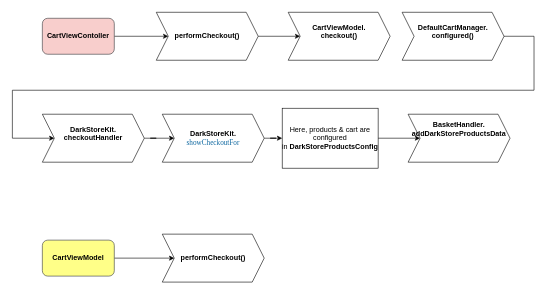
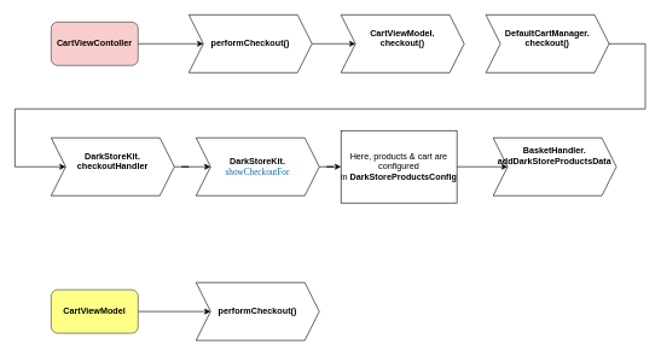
  <mxCell id="0" />
  <mxCell id="1" parent="0" />
  <mxCell id="2" value="" style="edgeStyle=orthogonalEdgeStyle;rounded=0;orthogonalLoop=1;jettySize=auto;html=1;" edge="1" parent="1" source="3" target="5"><mxGeometry relative="1" as="geometry" /></mxCell>
  <mxCell id="3" value="&lt;b&gt;CartViewContoller&lt;/b&gt;" style="rounded=1;whiteSpace=wrap;html=1;fillColor=#f8cecc;strokeColor=#36393d;" vertex="1" parent="1"><mxGeometry x="70" y="30" width="120" height="60" as="geometry" /></mxCell>
  <mxCell id="4" value="" style="edgeStyle=orthogonalEdgeStyle;rounded=0;orthogonalLoop=1;jettySize=auto;html=1;" edge="1" parent="1" source="5" target="6"><mxGeometry relative="1" as="geometry" /></mxCell>
  <mxCell id="5" value="&lt;b&gt;&lt;br&gt;performCheckout&lt;span class=&quot;s1&quot;&gt;()&lt;/span&gt;&lt;/b&gt;&lt;br&gt;&lt;div&gt;&lt;b&gt;&lt;span class=&quot;s1&quot;&gt;&lt;br&gt;&lt;/span&gt;&lt;/b&gt;&lt;/div&gt;" style="shape=step;perimeter=stepPerimeter;whiteSpace=wrap;html=1;fixedSize=1;" vertex="1" parent="1"><mxGeometry x="260" y="20" width="170" height="80" as="geometry" /></mxCell>
- <mxCell id="6" value="&lt;b&gt;CartViewModel.&lt;br&gt;checkout&lt;span class=&quot;s1&quot;&gt;()&lt;/span&gt;&lt;/b&gt;&lt;br&gt;&lt;div&gt;&lt;b&gt;&lt;span class=&quot;s1&quot;&gt;&lt;br&gt;&lt;/span&gt;&lt;/b&gt;&lt;/div&gt;" style="shape=step;perimeter=stepPerimeter;whiteSpace=wrap;html=1;fixedSize=1;" vertex="1" parent="1"><mxGeometry x="480" y="20" width="170" height="80" as="geometry" /></mxCell>
+ <mxCell id="6" value="&lt;b&gt;CartViewModel.&lt;br&gt;checkout&lt;span class=&quot;s1&quot;&gt;()&lt;/span&gt;&lt;/b&gt;&lt;br&gt;&lt;div&gt;&lt;b&gt;&lt;span class=&quot;s1&quot;&gt;&lt;br&gt;&lt;/span&gt;&lt;/b&gt;&lt;/div&gt;" style="shape=step;perimeter=stepPerimeter;whiteSpace=wrap;html=1;fixedSize=1;" vertex="1" parent="1"><mxGeometry x="470" y="20" width="170" height="80" as="geometry" /></mxCell>
  <mxCell id="7" style="edgeStyle=orthogonalEdgeStyle;rounded=0;orthogonalLoop=1;jettySize=auto;html=1;entryX=0;entryY=0.5;entryDx=0;entryDy=0;exitX=1;exitY=0.5;exitDx=0;exitDy=0;" edge="1" parent="1" source="8" target="10"><mxGeometry relative="1" as="geometry"><Array as="points"><mxPoint x="890" y="60" /><mxPoint x="890" y="150" /><mxPoint x="20" y="150" /><mxPoint x="20" y="230" /></Array></mxGeometry></mxCell>
- <mxCell id="8" value="&lt;b&gt;DefaultCartManager.&lt;br&gt;configured&lt;span class=&quot;s1&quot;&gt;()&lt;/span&gt;&lt;/b&gt;&lt;br&gt;&lt;div&gt;&lt;b&gt;&lt;span class=&quot;s1&quot;&gt;&lt;br&gt;&lt;/span&gt;&lt;/b&gt;&lt;/div&gt;" style="shape=step;perimeter=stepPerimeter;whiteSpace=wrap;html=1;fixedSize=1;" vertex="1" parent="1"><mxGeometry x="670" y="20" width="170" height="80" as="geometry" /></mxCell>
+ <mxCell id="8" value="&lt;b&gt;DefaultCartManager.&lt;br&gt;checkout&lt;span class=&quot;s1&quot;&gt;()&lt;/span&gt;&lt;/b&gt;&lt;br&gt;&lt;div&gt;&lt;b&gt;&lt;span class=&quot;s1&quot;&gt;&lt;br&gt;&lt;/span&gt;&lt;/b&gt;&lt;/div&gt;" style="shape=step;perimeter=stepPerimeter;whiteSpace=wrap;html=1;fixedSize=1;" vertex="1" parent="1"><mxGeometry x="670" y="20" width="170" height="80" as="geometry" /></mxCell>
  <mxCell id="9" value="" style="edgeStyle=orthogonalEdgeStyle;rounded=0;orthogonalLoop=1;jettySize=auto;html=1;" edge="1" parent="1" source="10" target="12"><mxGeometry relative="1" as="geometry" /></mxCell>
  <mxCell id="10" value="&lt;div&gt;&lt;b&gt;&lt;span class=&quot;s1&quot;&gt;DarkStoreKit.&lt;/span&gt;&lt;/b&gt;&lt;/div&gt;&lt;div&gt;&lt;b&gt;&lt;span class=&quot;s1&quot;&gt;checkoutHandler&lt;/span&gt;&lt;/b&gt;&lt;/div&gt;&lt;div&gt;&lt;span style=&quot;color: rgba(0, 0, 0, 0); font-family: monospace; font-size: 0px; text-align: start; text-wrap: nowrap;&quot;&gt;%3CmxGraphModel%3E%3Croot%3E%3CmxCell%20id%3D%220%22%2F%3E%3CmxCell%20id%3D%221%22%20parent%3D%220%22%2F%3E%3CmxCell%20id%3D%222%22%20value%3D%22%26lt%3Bdiv%26gt%3B%26lt%3Bb%26gt%3B%26lt%3Bspan%20class%3D%26quot%3Bs1%26quot%3B%26gt%3BDarkStoreKit.%26lt%3B%2Fspan%26gt%3B%26lt%3B%2Fb%26gt%3B%26lt%3B%2Fdiv%26gt%3B%26lt%3Bdiv%26gt%3B%26lt%3Bp%20style%3D%26quot%3Bmargin%3A%200px%3B%20font-variant-numeric%3A%20normal%3B%20font-variant-east-asian%3A%20normal%3B%20font-variant-alternates%3A%20normal%3B%20font-size-adjust%3A%20none%3B%20font-kerning%3A%20auto%3B%20font-optical-sizing%3A%20auto%3B%20font-feature-settings%3A%20normal%3B%20font-variation-settings%3A%20normal%3B%20font-variant-position%3A%20normal%3B%20font-stretch%3A%20normal%3B%20line-height%3A%20normal%3B%20font-family%3A%20Menlo%3B%20color%3A%20rgb(50%2C%20109%2C%20116)%3B%20text-align%3A%20start%3B%26quot%3B%20class%3D%26quot%3Bp1%26quot%3B%26gt%3BcheckoutHandler%26lt%3B%2Fp%26gt%3B%26lt%3B%2Fdiv%26gt%3B%22%20style%3D%22shape%3Dstep%3Bperimeter%3DstepPerimeter%3BwhiteSpace%3Dwrap%3Bhtml%3D1%3BfixedSize%3D1%3B%22%20vertex%3D%221%22%20parent%3D%221%22%3E%3CmxGeometry%20x%3D%22520%22%20y%3D%22-320%22%20width%3D%22170%22%20height%3D%2280%22%20as%3D%22geometry%22%2F%3E%3C%2FmxCell%3E%3C%2Froot%3E%3C%2FmxGraphModel%3E&lt;/span&gt;&lt;span style=&quot;color: rgba(0, 0, 0, 0); font-family: monospace; font-size: 0px; text-align: start; text-wrap: nowrap; background-color: initial;&quot;&gt;%3CmxGraphModel%3E%3Croot%3E%3CmxCell%20id%3D%220%22%2F%3E%3CmxCell%20id%3D%221%22%20parent%3D%220%22%2F%3E%3CmxCell%20id%3D%222%22%20value%3D%22%26lt%3Bdiv%26gt%3B%26lt%3Bb%26gt%3B%26lt%3Bspan%20class%3D%26quot%3Bs1%26quot%3B%26gt%3BDarkStoreKit.%26lt%3B%2Fspan%26gt%3B%26lt%3B%2Fb%26gt%3B%26lt%3B%2Fdiv%26gt%3B%26lt%3Bdiv%26gt%3B%26lt%3Bp%20style%3D%26quot%3Bmargin%3A%200px%3B%20font-variant-numeric%3A%20normal%3B%20font-variant-east-asian%3A%20normal%3B%20font-variant-alternates%3A%20normal%3B%20font-size-adjust%3A%20none%3B%20font-kerning%3A%20auto%3B%20font-optical-sizing%3A%20auto%3B%20font-feature-settings%3A%20normal%3B%20font-variation-settings%3A%20normal%3B%20font-variant-position%3A%20normal%3B%20font-stretch%3A%20normal%3B%20line-height%3A%20normal%3B%20font-family%3A%20Menlo%3B%20color%3A%20rgb(50%2C%20109%2C%20116)%3B%20text-align%3A%20start%3B%26quot%3B%20class%3D%26quot%3Bp1%26quot%3B%26gt%3BcheckoutHandler%26lt%3B%2Fp%26gt%3B%26lt%3B%2Fdiv%26gt%3B%22%20style%3D%22shape%3Dstep%3Bperimeter%3DstepPerimeter%3BwhiteSpace%3Dwrap%3Bhtml%3D1%3BfixedSize%3D1%3B%22%20vertex%3D%221%22%20parent%3D%221%22%3E%3CmxGeometry%20x%3D%22520%22%20y%3D%22-320%22%20width%3D%22170%22%20height%3D%2280%22%20as%3D%22geometry%22%2F%3E%3C%2FmxCell%3E%3C%2Froot%3E%3C%2FmxGraphModel%3E&lt;/span&gt;&lt;b&gt;&lt;span class=&quot;s1&quot;&gt;&lt;br&gt;&lt;/span&gt;&lt;/b&gt;&lt;/div&gt;" style="shape=step;perimeter=stepPerimeter;whiteSpace=wrap;html=1;fixedSize=1;" vertex="1" parent="1"><mxGeometry x="70" y="190" width="170" height="80" as="geometry" /></mxCell>
  <mxCell id="11" value="" style="edgeStyle=orthogonalEdgeStyle;rounded=0;orthogonalLoop=1;jettySize=auto;html=1;" edge="1" parent="1" source="12" target="14"><mxGeometry relative="1" as="geometry" /></mxCell>
  <mxCell id="12" value="&lt;div&gt;&lt;b&gt;&lt;span class=&quot;s1&quot;&gt;DarkStoreKit.&lt;/span&gt;&lt;/b&gt;&lt;/div&gt;&lt;div&gt;&lt;p style=&quot;margin: 0px; font-variant-numeric: normal; font-variant-east-asian: normal; font-variant-alternates: normal; font-size-adjust: none; font-kerning: auto; font-optical-sizing: auto; font-feature-settings: normal; font-variation-settings: normal; font-variant-position: normal; font-stretch: normal; line-height: normal; font-family: Menlo; color: rgb(15, 104, 160); text-align: start;&quot; class=&quot;p1&quot;&gt;showCheckoutFor&lt;/p&gt;&lt;/div&gt;" style="shape=step;perimeter=stepPerimeter;whiteSpace=wrap;html=1;fixedSize=1;" vertex="1" parent="1"><mxGeometry x="270" y="190" width="170" height="80" as="geometry" /></mxCell>
  <mxCell id="13" value="" style="edgeStyle=orthogonalEdgeStyle;rounded=0;orthogonalLoop=1;jettySize=auto;html=1;" edge="1" parent="1" source="14" target="15"><mxGeometry relative="1" as="geometry" /></mxCell>
  <mxCell id="14" value="Here, products &amp;amp; cart are configured in&amp;nbsp;&lt;b&gt;DarkStoreProductsConfig&lt;/b&gt;" style="rounded=0;whiteSpace=wrap;html=1;" vertex="1" parent="1"><mxGeometry x="470" y="180" width="160" height="100" as="geometry" /></mxCell>
  <mxCell id="15" value="&lt;div&gt;&lt;b&gt;&lt;span class=&quot;s1&quot;&gt;BasketHandler.&lt;/span&gt;&lt;/b&gt;&lt;/div&gt;&lt;div&gt;&lt;span style=&quot;background-color: initial;&quot;&gt;&lt;b&gt;addDarkStore&lt;/b&gt;&lt;/span&gt;&lt;b style=&quot;background-color: initial;&quot;&gt;ProductsData&lt;/b&gt;&lt;/div&gt;&lt;div&gt;&lt;p style=&quot;margin: 0px; font-variant-numeric: normal; font-variant-east-asian: normal; font-variant-alternates: normal; font-size-adjust: none; font-kerning: auto; font-optical-sizing: auto; font-feature-settings: normal; font-variation-settings: normal; font-variant-position: normal; font-stretch: normal; line-height: normal; font-family: Menlo; color: rgb(15, 104, 160); text-align: start;&quot; class=&quot;p1&quot;&gt;&lt;br&gt;&lt;/p&gt;&lt;p style=&quot;margin: 0px; font-variant-numeric: normal; font-variant-east-asian: normal; font-variant-alternates: normal; font-size-adjust: none; font-kerning: auto; font-optical-sizing: auto; font-feature-settings: normal; font-variation-settings: normal; font-variant-position: normal; font-stretch: normal; line-height: normal; font-family: Menlo; color: rgb(15, 104, 160); text-align: start;&quot; class=&quot;p1&quot;&gt;&lt;span style=&quot;background-color: initial; text-wrap: nowrap; color: rgba(0, 0, 0, 0); font-family: monospace; font-size: 0px;&quot;&gt;%3CmxGraphModel%3E%3Croot%3E%3CmxCell%20id%3D%220%22%2F%3E%3CmxCell%20id%3D%221%22%20parent%3D%220%22%2F%3E%3CmxCell%20id%3D%222%22%20value%3D%22%26lt%3Bdiv%26gt%3B%26lt%3Bb%26gt%3B%26lt%3Bspan%20class%3D%26quot%3Bs1%26quot%3B%26gt%3BDarkStoreKit.%26lt%3B%2Fspan%26gt%3B%26lt%3B%2Fb%26gt%3B%26lt%3B%2Fdiv%26gt%3B%26lt%3Bdiv%26gt%3B%26lt%3Bp%20style%3D%26quot%3Bmargin%3A%200px%3B%20font-variant-numeric%3A%20normal%3B%20font-variant-east-asian%3A%20normal%3B%20font-variant-alternates%3A%20normal%3B%20font-size-adjust%3A%20none%3B%20font-kerning%3A%20auto%3B%20font-optical-sizing%3A%20auto%3B%20font-feature-settings%3A%20normal%3B%20font-variation-settings%3A%20normal%3B%20font-variant-position%3A%20normal%3B%20font-stretch%3A%20normal%3B%20line-height%3A%20normal%3B%20font-family%3A%20Menlo%3B%20color%3A%20rgb(50%2C%20109%2C%20116)%3B%20text-align%3A%20start%3B%26quot%3B%20class%3D%26quot%3Bp1%26quot%3B%26gt%3BcheckoutHandler%26lt%3B%2Fp%26gt%3B%26lt%3B%2Fdiv%26gt%3B%22%20style%3D%22shape%3Dstep%3Bperimeter%3DstepPerimeter%3BwhiteSpace%3Dwrap%3Bhtml%3D1%3BfixedSize%3D1%3B%22%20vertex%3D%221%22%20parent%3D%221%22%3E%3CmxGeometry%20x%3D%22520%22%20y%3D%22-320%22%20width%3D%22170%22%20height%3D%2280%22%20as%3D%22geometry%22%2F%3E%3C%2FmxCell%3E%3C%2Froot%3E%3C%2FmxGraphModel%3E&lt;/span&gt;&lt;span style=&quot;background-color: initial; text-wrap: nowrap; color: rgba(0, 0, 0, 0); font-family: monospace; font-size: 0px;&quot;&gt;%3CmxGraphModel%3E%3Croot%3E%3CmxCell%20id%3D%220%22%2F%3E%3CmxCell%20id%3D%221%22%20parent%3D%220%22%2F%3E%3CmxCell%20id%3D%222%22%20value%3D%22%26lt%3Bdiv%26gt%3B%26lt%3Bb%26gt%3B%26lt%3Bspan%20class%3D%26quot%3Bs1%26quot%3B%26gt%3BDarkStoreKit.%26lt%3B%2Fspan%26gt%3B%26lt%3B%2Fb%26gt%3B%26lt%3B%2Fdiv%26gt%3B%26lt%3Bdiv%26gt%3B%26lt%3Bp%20style%3D%26quot%3Bmargin%3A%200px%3B%20font-variant-numeric%3A%20normal%3B%20font-variant-east-asian%3A%20normal%3B%20font-variant-alternates%3A%20normal%3B%20font-size-adjust%3A%20none%3B%20font-kerning%3A%20auto%3B%20font-optical-sizing%3A%20auto%3B%20font-feature-settings%3A%20normal%3B%20font-variation-settings%3A%20normal%3B%20font-variant-position%3A%20normal%3B%20font-stretch%3A%20normal%3B%20line-height%3A%20normal%3B%20font-family%3A%20Menlo%3B%20color%3A%20rgb(50%2C%20109%2C%20116)%3B%20text-align%3A%20start%3B%26quot%3B%20class%3D%26quot%3Bp1%26quot%3B%26gt%3BcheckoutHandler%26lt%3B%2Fp%26gt%3B%26lt%3B%2Fdiv%26gt%3B%22%20style%3D%22shape%3Dstep%3Bperimeter%3DstepPerimeter%3BwhiteSpace%3Dwrap%3Bhtml%3D1%3BfixedSize%3D1%3B%22%20vertex%3D%221%22%20parent%3D%221%22%3E%3CmxGeometry%20x%3D%22520%22%20y%3D%22-320%22%20width%3D%22170%22%20height%3D%2280%22%20as%3D%22geometry%22%2F%3E%3C%2FmxCell%3E%3C%2Froot%3E%3C%2FmxGraphModel%3E&lt;/span&gt;&lt;br&gt;&lt;/p&gt;&lt;/div&gt;" style="shape=step;perimeter=stepPerimeter;whiteSpace=wrap;html=1;fixedSize=1;" vertex="1" parent="1"><mxGeometry x="680" y="190" width="170" height="80" as="geometry" /></mxCell>
  <mxCell id="16" value="" style="edgeStyle=orthogonalEdgeStyle;rounded=0;orthogonalLoop=1;jettySize=auto;html=1;" edge="1" parent="1" source="17" target="18"><mxGeometry relative="1" as="geometry" /></mxCell>
  <mxCell id="17" value="&lt;b&gt;CartViewModel&lt;/b&gt;" style="rounded=1;whiteSpace=wrap;html=1;fillColor=#ffff88;strokeColor=#36393d;" vertex="1" parent="1"><mxGeometry x="70" y="400" width="120" height="60" as="geometry" /></mxCell>
  <mxCell id="18" value="&lt;b&gt;&lt;br&gt;performCheckout&lt;span class=&quot;s1&quot;&gt;()&lt;/span&gt;&lt;/b&gt;&lt;br&gt;&lt;div&gt;&lt;b&gt;&lt;span class=&quot;s1&quot;&gt;&lt;br&gt;&lt;/span&gt;&lt;/b&gt;&lt;/div&gt;" style="shape=step;perimeter=stepPerimeter;whiteSpace=wrap;html=1;fixedSize=1;" vertex="1" parent="1"><mxGeometry x="270" y="390" width="170" height="80" as="geometry" /></mxCell>
